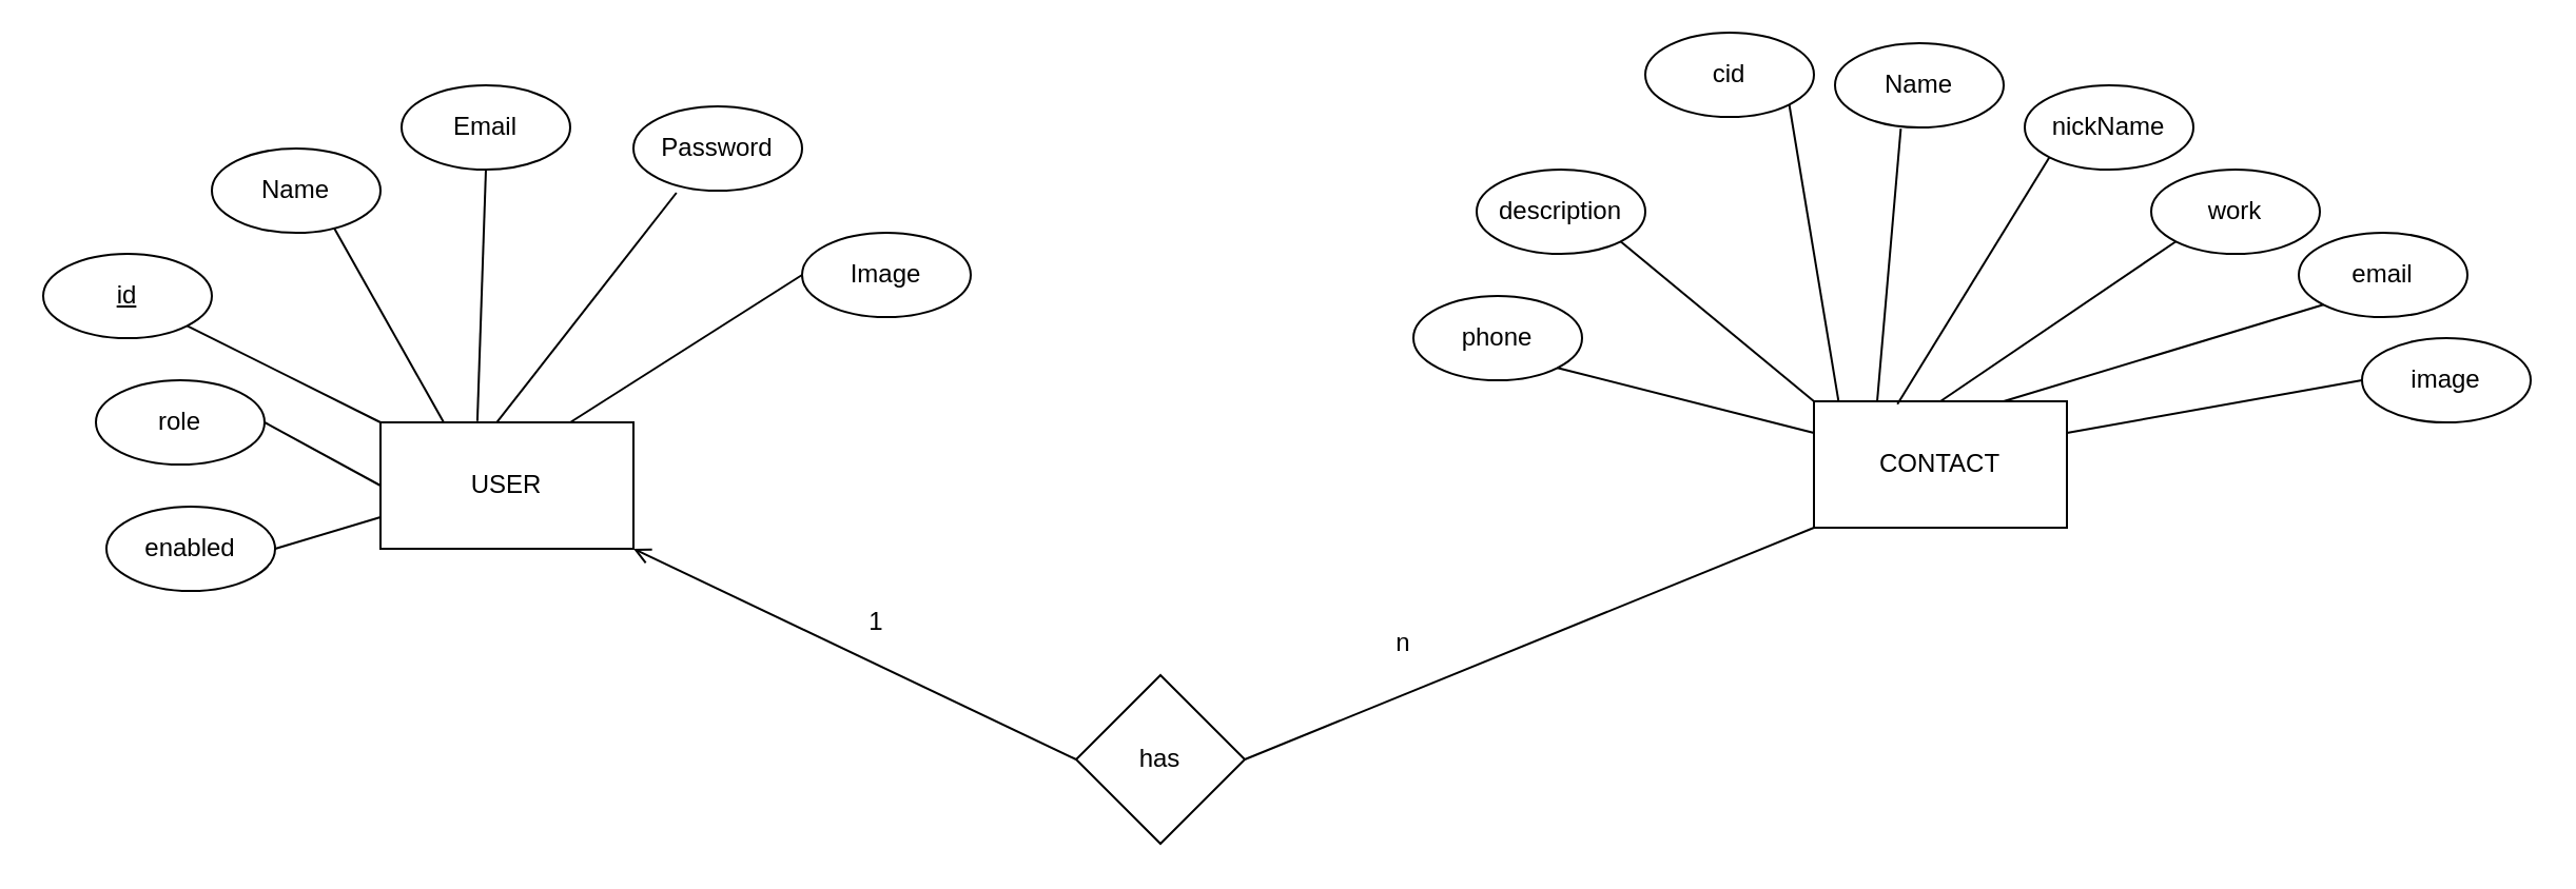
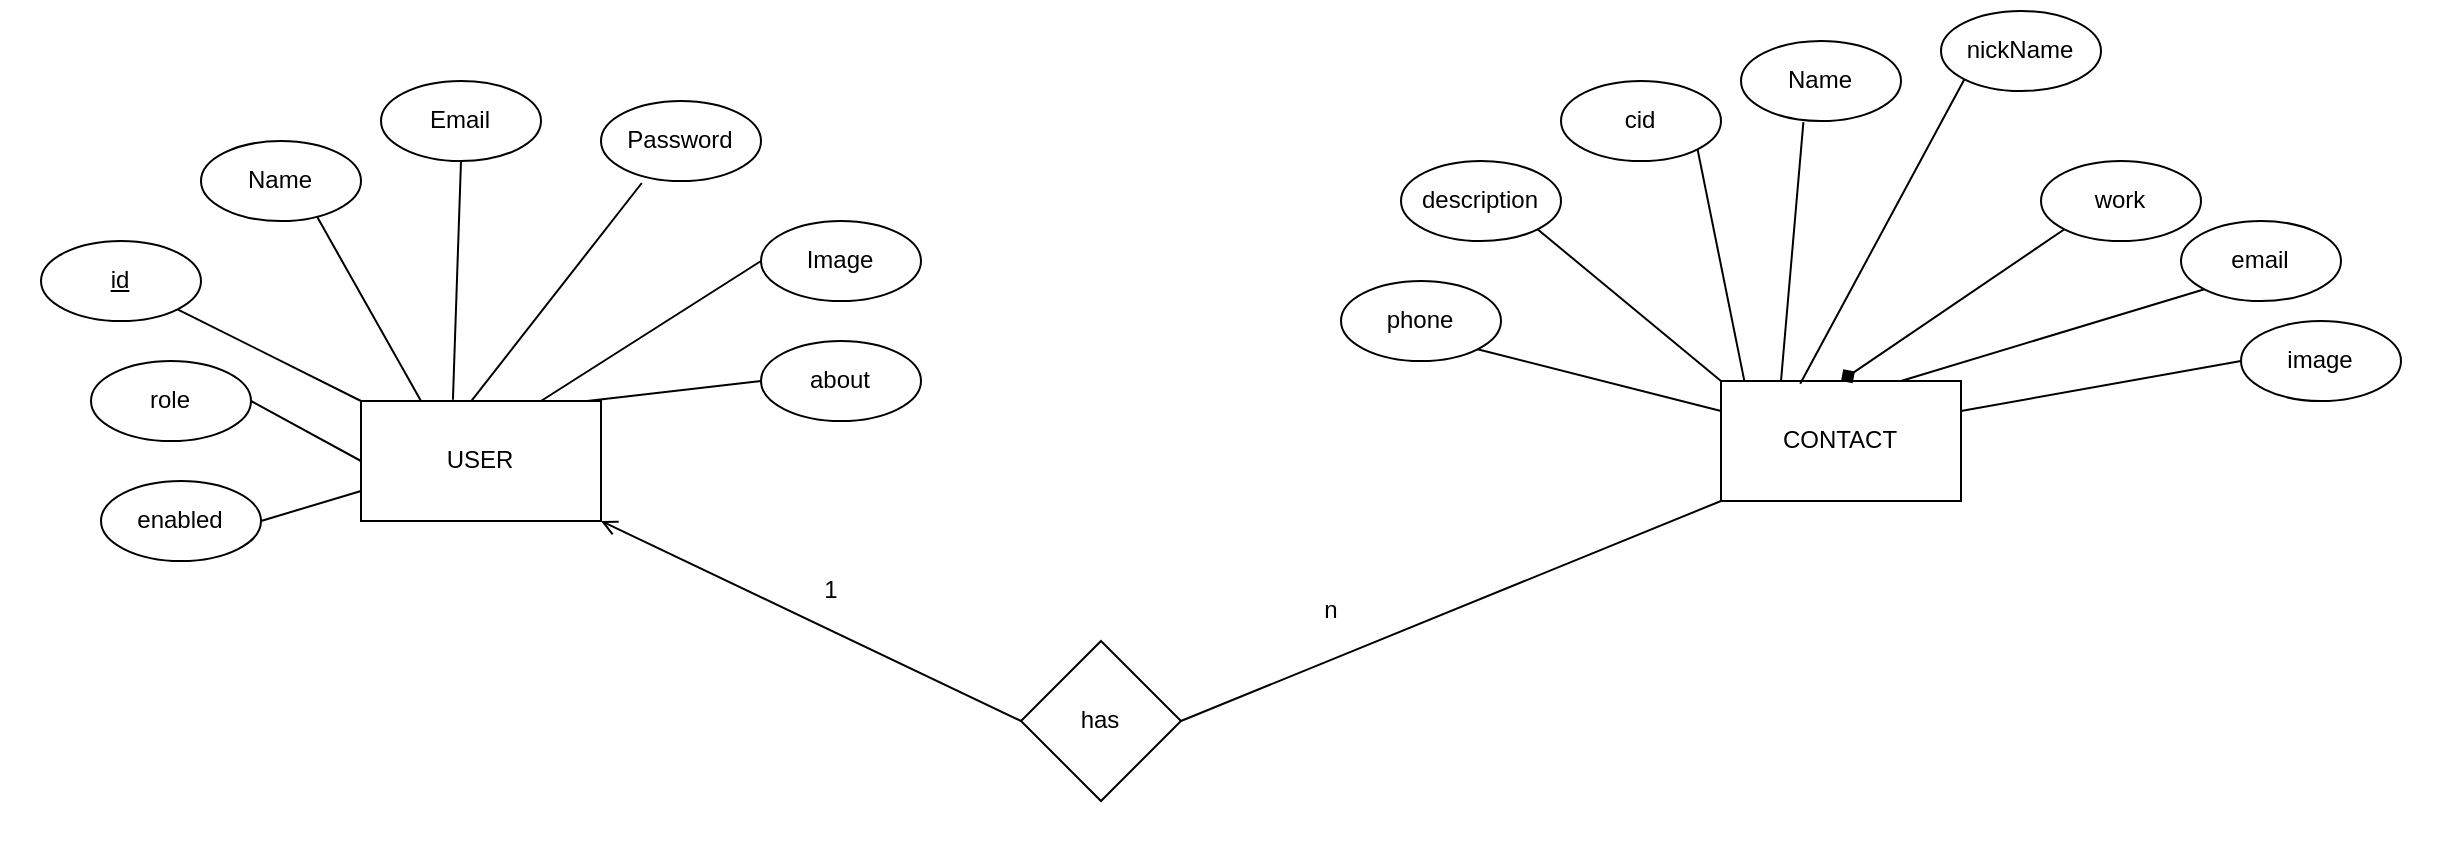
  <mxCell id="0" />
  <mxCell id="1" parent="0" />
  <mxCell id="2" value="CONTACT" style="rounded=0;whiteSpace=wrap;html=1;" parent="1" vertex="1"><mxGeometry x="860" y="190" width="120" height="60" as="geometry" /></mxCell>
+ <mxCell id="3" value="about" style="ellipse;whiteSpace=wrap;html=1;" parent="1" vertex="1"><mxGeometry x="380" y="170" width="80" height="40" as="geometry" /></mxCell>
  <mxCell id="4" value="&lt;u&gt;id&lt;/u&gt;" style="ellipse;whiteSpace=wrap;html=1;" parent="1" vertex="1"><mxGeometry y="120" width="80" height="40" as="geometry" x="20" /></mxCell>
  <mxCell id="5" value="Image" style="ellipse;whiteSpace=wrap;html=1;" parent="1" vertex="1"><mxGeometry x="380" y="110" width="80" height="40" as="geometry" /></mxCell>
  <mxCell id="6" value="Password" style="ellipse;whiteSpace=wrap;html=1;" parent="1" vertex="1"><mxGeometry x="300" y="50" width="80" height="40" as="geometry" /></mxCell>
  <mxCell id="7" value="Email" style="ellipse;whiteSpace=wrap;html=1;" parent="1" vertex="1"><mxGeometry x="190" y="40" width="80" height="40" as="geometry" /></mxCell>
  <mxCell id="8" value="Name" style="ellipse;whiteSpace=wrap;html=1;" parent="1" vertex="1"><mxGeometry x="100" y="70" width="80" height="40" as="geometry" /></mxCell>
  <mxCell id="9" value="role" style="ellipse;whiteSpace=wrap;html=1;" parent="1" vertex="1"><mxGeometry x="45" y="180" width="80" height="40" as="geometry" /></mxCell>
  <mxCell id="10" value="enabled" style="ellipse;whiteSpace=wrap;html=1;" parent="1" vertex="1"><mxGeometry x="50" y="240" width="80" height="40" as="geometry" /></mxCell>
  <mxCell id="11" value="" style="endArrow=none;html=1;rounded=0;entryX=0.725;entryY=0.945;entryDx=0;entryDy=0;entryPerimeter=0;exitX=0.25;exitY=0;exitDx=0;exitDy=0;" parent="1" source="16" target="8" edge="1"><mxGeometry width="50" height="50" relative="1" as="geometry"><mxPoint x="410" y="290" as="sourcePoint" /><mxPoint x="460" y="240" as="targetPoint" /></mxGeometry></mxCell>
  <mxCell id="12" value="" style="endArrow=none;html=1;rounded=0;entryX=0;entryY=0.5;entryDx=0;entryDy=0;exitX=0.75;exitY=0;exitDx=0;exitDy=0;" parent="1" source="16" target="5" edge="1"><mxGeometry width="50" height="50" relative="1" as="geometry"><mxPoint x="220" y="200" as="sourcePoint" /><mxPoint x="168" y="118" as="targetPoint" /></mxGeometry></mxCell>
  <mxCell id="13" value="" style="endArrow=none;html=1;rounded=0;entryX=0.255;entryY=1.025;entryDx=0;entryDy=0;entryPerimeter=0;exitX=0.443;exitY=0.043;exitDx=0;exitDy=0;exitPerimeter=0;" parent="1" source="16" target="6" edge="1"><mxGeometry width="50" height="50" relative="1" as="geometry"><mxPoint x="230" y="210" as="sourcePoint" /><mxPoint x="178" y="128" as="targetPoint" /></mxGeometry></mxCell>
  <mxCell id="14" value="" style="endArrow=none;html=1;rounded=0;entryX=0.5;entryY=1;entryDx=0;entryDy=0;exitX=0.383;exitY=-0.01;exitDx=0;exitDy=0;exitPerimeter=0;" parent="1" source="16" target="7" edge="1"><mxGeometry width="50" height="50" relative="1" as="geometry"><mxPoint x="240" y="220" as="sourcePoint" /><mxPoint x="188" y="138" as="targetPoint" /></mxGeometry></mxCell>
+ <mxCell id="15" value="" style="endArrow=none;html=1;rounded=0;entryX=0.87;entryY=0.017;entryDx=0;entryDy=0;exitX=0;exitY=0.5;exitDx=0;exitDy=0;entryPerimeter=0;" parent="1" source="3" target="16" edge="1"><mxGeometry width="50" height="50" relative="1" as="geometry"><mxPoint x="220" y="200" as="sourcePoint" /><mxPoint x="380" y="130" as="targetPoint" /></mxGeometry></mxCell>
  <mxCell id="16" value="USER" style="rounded=0;whiteSpace=wrap;html=1;" parent="1" vertex="1"><mxGeometry x="180" y="200" width="120" height="60" as="geometry" /></mxCell>
  <mxCell id="17" value="" style="endArrow=none;html=1;rounded=0;entryX=1;entryY=1;entryDx=0;entryDy=0;exitX=0;exitY=0;exitDx=0;exitDy=0;" parent="1" source="16" target="4" edge="1"><mxGeometry width="50" height="50" relative="1" as="geometry"><mxPoint x="410" y="290" as="sourcePoint" /><mxPoint x="460" y="240" as="targetPoint" /></mxGeometry></mxCell>
  <mxCell id="18" value="" style="endArrow=none;html=1;rounded=0;entryX=1;entryY=0.5;entryDx=0;entryDy=0;exitX=0;exitY=0.5;exitDx=0;exitDy=0;" parent="1" source="16" target="9" edge="1"><mxGeometry width="50" height="50" relative="1" as="geometry"><mxPoint x="410" y="290" as="sourcePoint" /><mxPoint x="460" y="240" as="targetPoint" /></mxGeometry></mxCell>
  <mxCell id="19" value="" style="endArrow=none;html=1;rounded=0;entryX=1;entryY=0.5;entryDx=0;entryDy=0;exitX=0;exitY=0.75;exitDx=0;exitDy=0;" parent="1" source="16" target="10" edge="1"><mxGeometry width="50" height="50" relative="1" as="geometry"><mxPoint x="410" y="290" as="sourcePoint" /><mxPoint x="460" y="240" as="targetPoint" /></mxGeometry></mxCell>
  <mxCell id="20" value="description" style="ellipse;whiteSpace=wrap;html=1;" parent="1" vertex="1"><mxGeometry x="700" y="80" width="80" height="40" as="geometry" /></mxCell>
  <mxCell id="21" value="phone" style="ellipse;whiteSpace=wrap;html=1;" parent="1" vertex="1"><mxGeometry x="670" y="140" width="80" height="40" as="geometry" /></mxCell>
  <mxCell id="22" value="image" style="ellipse;whiteSpace=wrap;html=1;" parent="1" vertex="1"><mxGeometry x="1120" y="160" width="80" height="40" as="geometry" /></mxCell>
  <mxCell id="23" value="work" style="ellipse;whiteSpace=wrap;html=1;" parent="1" vertex="1"><mxGeometry x="1020" y="80" width="80" height="40" as="geometry" /></mxCell>
- <mxCell id="24" value="nickName" style="ellipse;whiteSpace=wrap;html=1;" parent="1" vertex="1"><mxGeometry x="960" y="40" width="80" height="40" as="geometry" /></mxCell>
+ <mxCell id="24" value="nickName" style="ellipse;whiteSpace=wrap;html=1;" parent="1" vertex="1"><mxGeometry x="970" y="5" width="80" height="40" as="geometry" /></mxCell>
  <mxCell id="25" value="Name" style="ellipse;whiteSpace=wrap;html=1;" parent="1" vertex="1"><mxGeometry x="870" y="20" width="80" height="40" as="geometry" /></mxCell>
- <mxCell id="26" value="cid" style="ellipse;whiteSpace=wrap;html=1;" parent="1" vertex="1"><mxGeometry x="780" y="15" width="80" height="40" as="geometry" /></mxCell>
+ <mxCell id="26" value="cid" style="ellipse;whiteSpace=wrap;html=1;" parent="1" vertex="1"><mxGeometry x="780" y="40" width="80" height="40" as="geometry" /></mxCell>
  <mxCell id="27" value="email" style="ellipse;whiteSpace=wrap;html=1;" parent="1" vertex="1"><mxGeometry x="1090" y="110" width="80" height="40" as="geometry" /></mxCell>
  <mxCell id="28" value="" style="endArrow=none;html=1;rounded=0;exitX=1;exitY=1;exitDx=0;exitDy=0;entryX=0;entryY=0.25;entryDx=0;entryDy=0;" parent="1" source="21" target="2" edge="1"><mxGeometry width="50" height="50" relative="1" as="geometry"><mxPoint x="740" y="256" as="sourcePoint" /><mxPoint x="630" y="310" as="targetPoint" /></mxGeometry></mxCell>
  <mxCell id="29" value="" style="endArrow=none;html=1;rounded=0;exitX=1;exitY=1;exitDx=0;exitDy=0;entryX=0;entryY=0;entryDx=0;entryDy=0;" parent="1" source="20" target="2" edge="1"><mxGeometry width="50" height="50" relative="1" as="geometry"><mxPoint x="750" y="266" as="sourcePoint" /><mxPoint x="640" y="320" as="targetPoint" /></mxGeometry></mxCell>
  <mxCell id="30" value="" style="endArrow=none;html=1;rounded=0;exitX=1;exitY=1;exitDx=0;exitDy=0;entryX=0.097;entryY=-0.003;entryDx=0;entryDy=0;entryPerimeter=0;" parent="1" source="26" target="2" edge="1"><mxGeometry width="50" height="50" relative="1" as="geometry"><mxPoint x="760" y="276" as="sourcePoint" /><mxPoint x="650" y="330" as="targetPoint" /></mxGeometry></mxCell>
  <mxCell id="31" value="" style="endArrow=none;html=1;rounded=0;exitX=0.39;exitY=1.015;exitDx=0;exitDy=0;exitPerimeter=0;entryX=0.25;entryY=0;entryDx=0;entryDy=0;" parent="1" source="25" target="2" edge="1"><mxGeometry width="50" height="50" relative="1" as="geometry"><mxPoint x="770" y="286" as="sourcePoint" /><mxPoint x="660" y="340" as="targetPoint" /></mxGeometry></mxCell>
  <mxCell id="32" value="" style="endArrow=none;html=1;rounded=0;exitX=0;exitY=1;exitDx=0;exitDy=0;entryX=0.33;entryY=0.023;entryDx=0;entryDy=0;entryPerimeter=0;" parent="1" source="24" target="2" edge="1"><mxGeometry width="50" height="50" relative="1" as="geometry"><mxPoint x="780" y="296" as="sourcePoint" /><mxPoint x="670" y="350" as="targetPoint" /></mxGeometry></mxCell>
- <mxCell id="33" value="" style="endArrow=none;html=1;rounded=0;exitX=0;exitY=1;exitDx=0;exitDy=0;entryX=0.5;entryY=0;entryDx=0;entryDy=0;" parent="1" source="23" target="2" edge="1"><mxGeometry width="50" height="50" relative="1" as="geometry"><mxPoint x="790" y="306" as="sourcePoint" /><mxPoint x="680" y="360" as="targetPoint" /></mxGeometry></mxCell>
+ <mxCell id="33" value="" style="endArrow=diamond;html=1;rounded=0;exitX=0;exitY=1;exitDx=0;exitDy=0;entryX=0.5;entryY=0;entryDx=0;entryDy=0;" parent="1" source="23" target="2" edge="1"><mxGeometry width="50" height="50" relative="1" as="geometry"><mxPoint x="790" y="306" as="sourcePoint" /><mxPoint x="680" y="360" as="targetPoint" /></mxGeometry></mxCell>
  <mxCell id="34" value="" style="endArrow=none;html=1;rounded=0;exitX=0;exitY=1;exitDx=0;exitDy=0;entryX=0.75;entryY=0;entryDx=0;entryDy=0;" parent="1" source="27" target="2" edge="1"><mxGeometry width="50" height="50" relative="1" as="geometry"><mxPoint x="800" y="316" as="sourcePoint" /><mxPoint x="690" y="370" as="targetPoint" /></mxGeometry></mxCell>
  <mxCell id="35" value="" style="endArrow=none;html=1;rounded=0;exitX=0;exitY=0.5;exitDx=0;exitDy=0;entryX=1;entryY=0.25;entryDx=0;entryDy=0;" parent="1" source="22" target="2" edge="1"><mxGeometry width="50" height="50" relative="1" as="geometry"><mxPoint x="810" y="326" as="sourcePoint" /><mxPoint x="700" y="380" as="targetPoint" /></mxGeometry></mxCell>
  <mxCell id="36" value="has" style="rhombus;whiteSpace=wrap;html=1;" parent="1" vertex="1"><mxGeometry x="510" y="320" width="80" height="80" as="geometry" /></mxCell>
  <mxCell id="37" value="" style="endArrow=none;html=1;rounded=0;entryX=0;entryY=1;entryDx=0;entryDy=0;exitX=1;exitY=0.5;exitDx=0;exitDy=0;" parent="1" source="36" target="2" edge="1"><mxGeometry width="50" height="50" relative="1" as="geometry"><mxPoint x="510" y="290" as="sourcePoint" /><mxPoint x="560" y="240" as="targetPoint" /></mxGeometry></mxCell>
  <mxCell id="38" value="" style="endArrow=open;html=1;rounded=0;entryX=1;entryY=1;entryDx=0;entryDy=0;exitX=0;exitY=0.5;exitDx=0;exitDy=0;" parent="1" source="36" target="16" edge="1"><mxGeometry width="50" height="50" relative="1" as="geometry"><mxPoint x="510" y="290" as="sourcePoint" /><mxPoint x="560" y="240" as="targetPoint" /></mxGeometry></mxCell>
  <mxCell id="39" value="1" style="text;html=1;align=center;verticalAlign=middle;resizable=0;points=[];autosize=1;strokeColor=none;fillColor=none;" parent="1" vertex="1"><mxGeometry x="400" y="280" width="30" height="30" as="geometry" /></mxCell>
  <mxCell id="40" value="n" style="text;html=1;align=center;verticalAlign=middle;resizable=0;points=[];autosize=1;strokeColor=none;fillColor=none;" parent="1" vertex="1"><mxGeometry x="650" y="290" width="30" height="30" as="geometry" /></mxCell>
